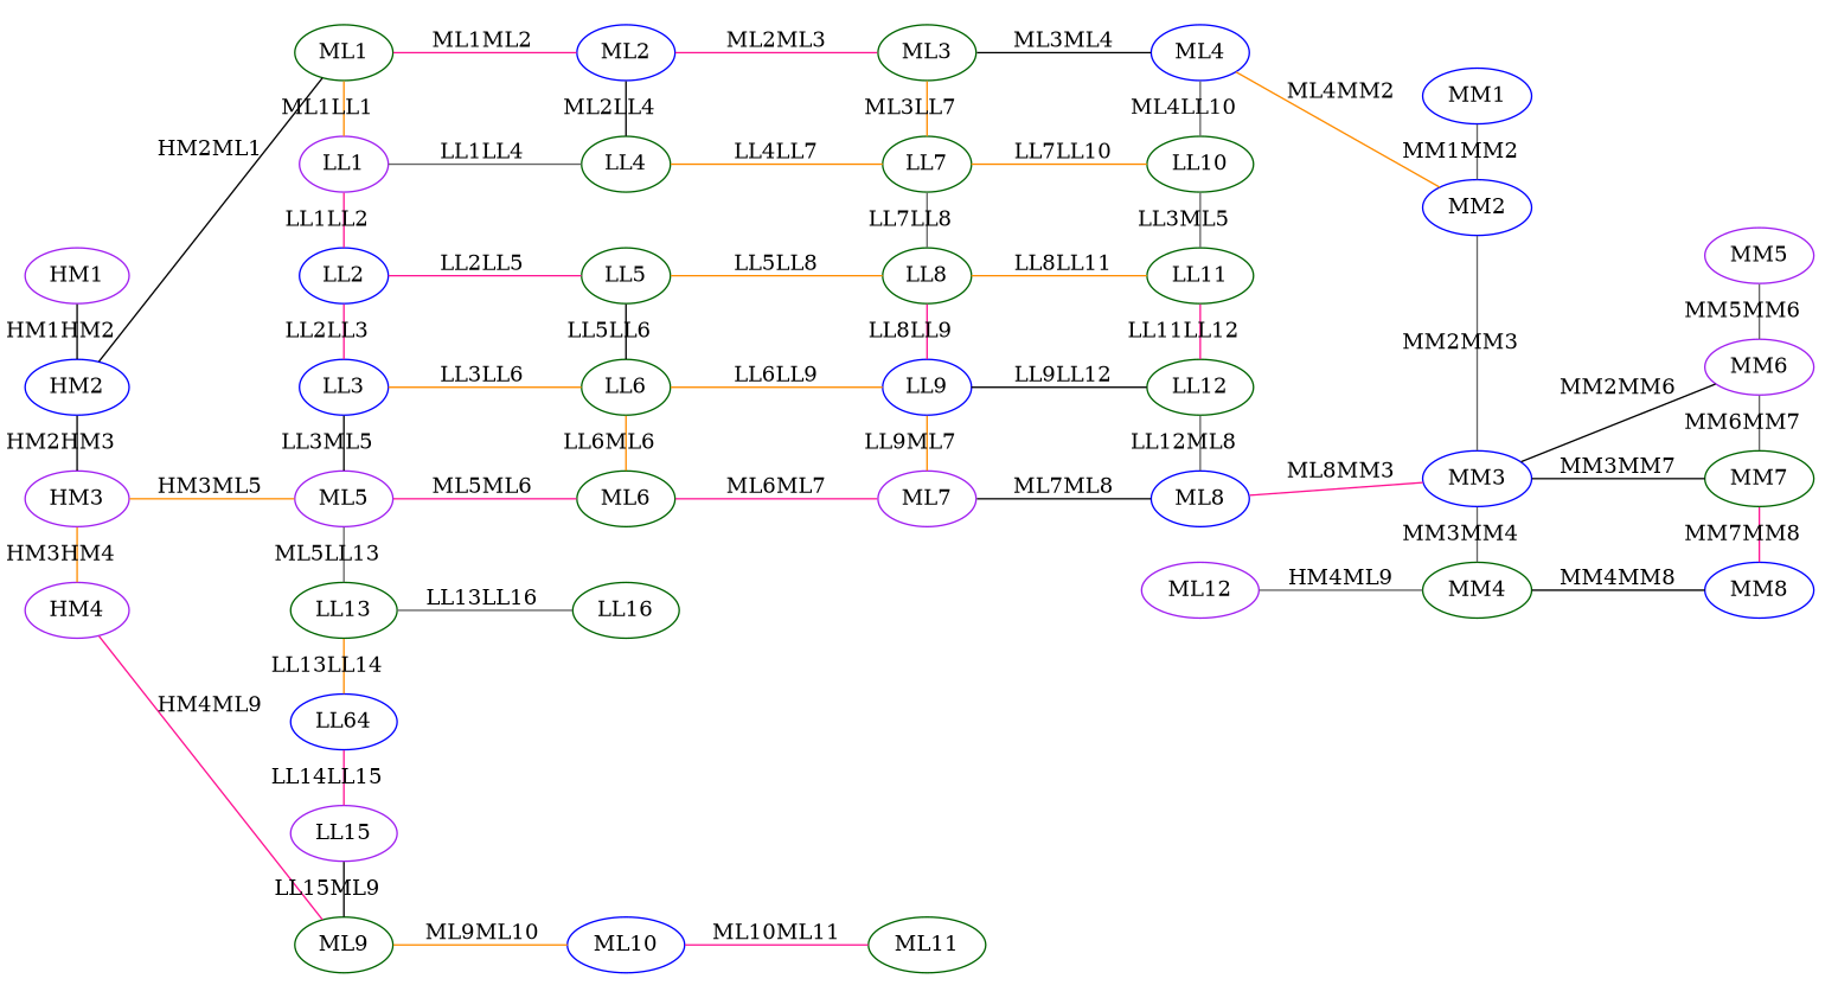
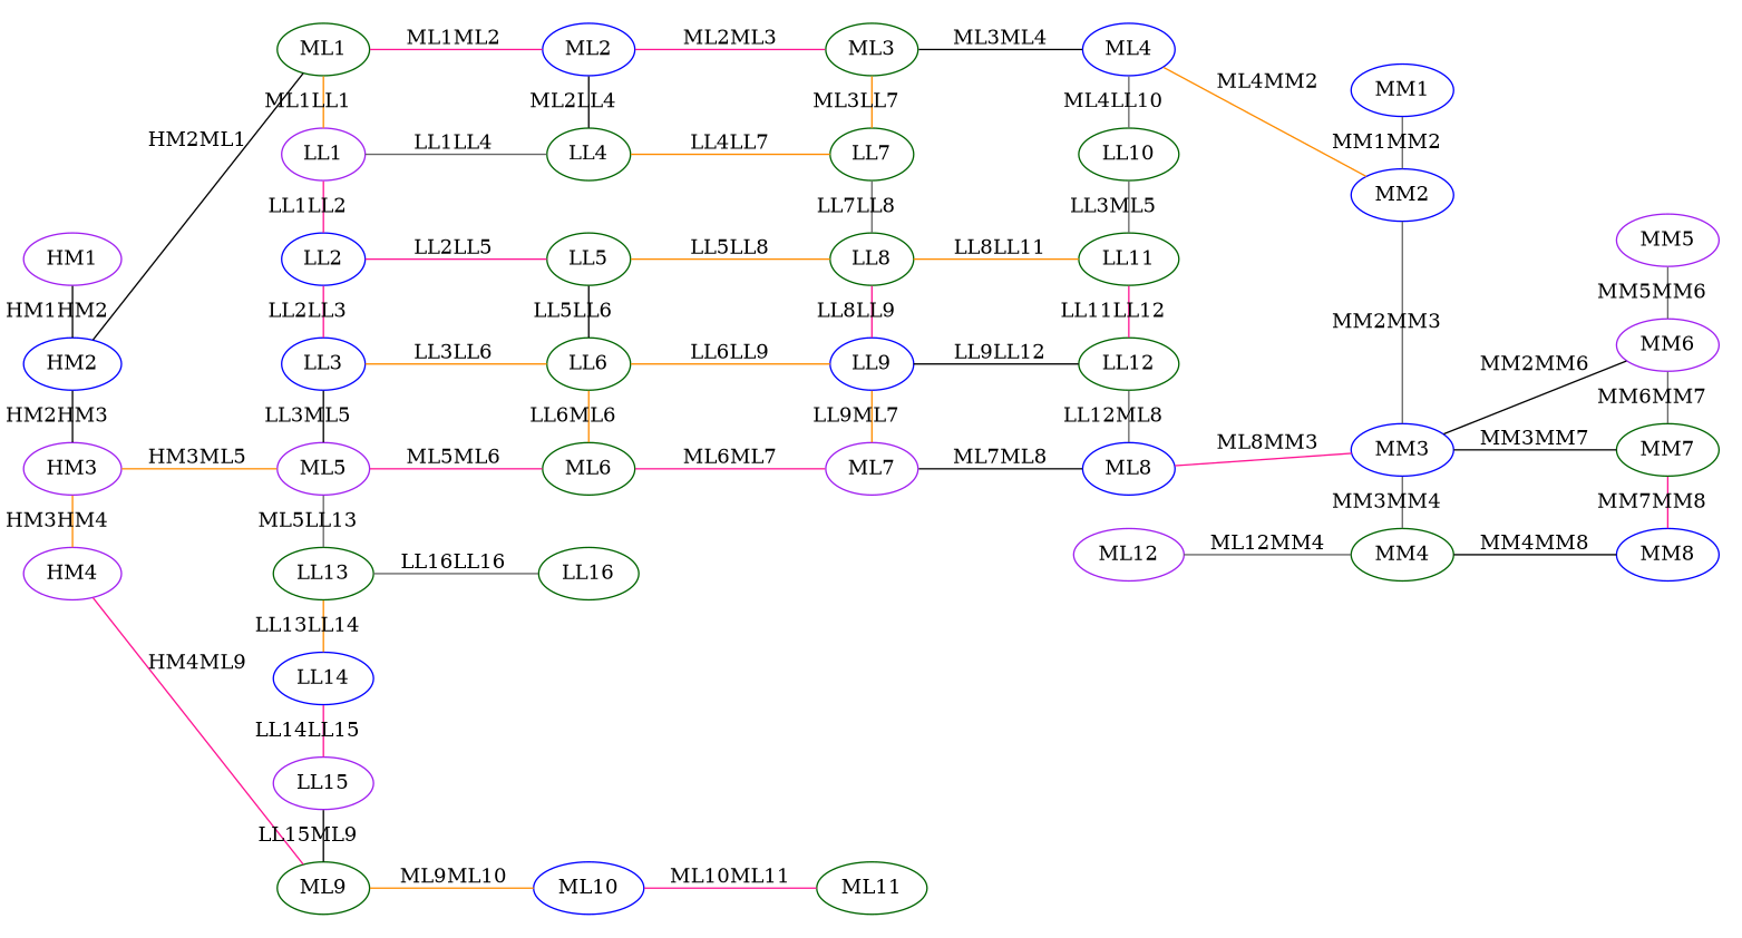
  graph {
    rankdir=LR
    node [color=darkgreen]
    edge [color=darkorange weight=30]
    HM1 [color=purple]
    HM2 [color=blue]
    HM3 [color=purple]
    HM4 [color=purple]
    MM1 [color=blue]
    MM2 [color=blue]
    MM3 [color=blue]
    MM4
    LL12
    ML8 [color=blue]
    MM5 [color=purple]
    MM6 [color=purple]
    MM7
    MM8 [color=blue]
    ML1
    LL1 [color=purple]
    LL2 [color=blue]
    LL3 [color=blue]
    ML5 [color=purple]
    ML2 [color=blue]
    LL4
    LL5
    LL6
    ML6
    ML3
    LL7
    LL8
    LL9 [color=blue]
    ML7 [color=purple]
    ML4 [color=blue]
    LL10
    LL11
    LL13
-   LL14 [color=blue label=LL64]
+   LL14 [color=blue]
    LL15 [color=purple]
    ML9
    LL16
    ML10 [color=blue]
    ML11
    ML12 [color=purple]
    subgraph sub_1 {
      rank=same
      HM1
      HM2
    }
    subgraph sub_2 {
      rank=same
      HM2
      HM3
    }
    subgraph sub_3 {
      rank=same
      HM3
      HM4
    }
    subgraph sub_4 {
      rank=same
      MM1
      MM2
    }
    subgraph sub_5 {
      rank=same
      MM2
      MM3
    }
    subgraph sub_6 {
      rank=same
      MM3
      MM4
    }
    subgraph sub_7 {
      rank=same
      LL12
      ML8
    }
    subgraph sub_8 {
      rank=same
      MM5
      MM6
    }
    subgraph sub_9 {
      rank=same
      MM6
      MM7
    }
    subgraph sub_10 {
      rank=same
      MM7
      MM8
    }
    subgraph sub_11 {
      rank=same
      ML1
      LL1
    }
    subgraph sub_12 {
      rank=same
      LL1
      LL2
    }
    subgraph sub_13 {
      rank=same
      LL2
      LL3
    }
    subgraph sub_14 {
      rank=same
      LL3
      ML5
    }
    subgraph sub_15 {
      rank=same
      ML2
      LL4
    }
    subgraph sub_16 {
      rank=same
      LL4
      LL5
    }
    subgraph sub_17 {
      rank=same
      LL5
      LL6
    }
    subgraph sub_18 {
      rank=same
      LL6
      ML6
    }
    subgraph sub_19 {
      rank=same
      ML3
      LL7
    }
    subgraph sub_20 {
      rank=same
      LL7
      LL8
    }
    subgraph sub_21 {
      rank=same
      LL8
      LL9
    }
    subgraph sub_22 {
      rank=same
      LL9
      ML7
    }
    subgraph sub_23 {
      rank=same
      ML4
      LL10
    }
    subgraph sub_24 {
      rank=same
      LL10
      LL11
    }
    subgraph sub_25 {
      rank=same
      LL12
      LL11
    }
    subgraph sub_26 {
      rank=same
      ML5
      LL13
    }
    subgraph sub_27 {
      rank=same
      LL13
      LL14
    }
    subgraph sub_28 {
      rank=same
      LL14
      LL15
    }
    subgraph sub_29 {
      rank=same
      LL15
      ML9
    }
    HM1 -- HM2 [color=black label=HM1HM2 weight=70]
    HM2 -- HM3 [color=black label=HM2HM3 weight=70]
    HM2 -- ML1 [color=black label=HM2ML1 weight=50]
    HM3 -- HM4 [label=HM3HM4 weight=70]
    HM3 -- ML5 [label=HM3ML5 weight=50]
    HM4 -- ML9 [color=deeppink label=HM4ML9 weight=50]
    MM1 -- MM2 [color=gray40 label=MM1MM2 weight=50]
    MM2 -- MM3 [color=gray40 label=MM2MM3 weight=50]
    MM3 -- MM4 [color=gray40 label=MM3MM4 weight=50]
    MM3 -- MM6 [color=black label=MM2MM6 weight=50]
    MM3 -- MM7 [color=black label=MM3MM7 weight=50]
    MM4 -- MM8 [color=black label=MM4MM8 weight=50]
    LL12 -- ML8 [color=gray40 label=LL12ML8]
    ML8 -- MM3 [color=deeppink label=ML8MM3 weight=50]
    MM5 -- MM6 [color=gray40 label=MM5MM6 weight=50]
    MM6 -- MM7 [color=gray40 label=MM6MM7 weight=50]
    MM7 -- MM8 [color=deeppink label=MM7MM8 weight=50]
    ML1 -- LL1 [label=ML1LL1]
    ML1 -- ML2 [color=deeppink label=ML1ML2 weight=50]
    LL1 -- LL2 [color=deeppink label=LL1LL2]
    LL1 -- LL4 [color=gray40 label=LL1LL4]
    LL2 -- LL3 [color=deeppink label=LL2LL3]
    LL2 -- LL5 [color=deeppink label=LL2LL5]
    LL3 -- ML5 [color=black label=LL3ML5]
    LL3 -- LL6 [label=LL3LL6]
    ML5 -- ML6 [color=deeppink label=ML5ML6 weight=50]
    ML5 -- LL13 [color=gray40 label=ML5LL13]
    ML2 -- LL4 [color=black label=ML2LL4]
    ML2 -- ML3 [color=deeppink label=ML2ML3 weight=50]
    LL4 -- LL7 [label=LL4LL7]
    LL5 -- LL6 [color=black label=LL5LL6]
    LL5 -- LL8 [label=LL5LL8]
    LL6 -- ML6 [label=LL6ML6]
    LL6 -- LL9 [label=LL6LL9]
    ML6 -- ML7 [color=deeppink label=ML6ML7 weight=50]
    ML3 -- LL7 [label=ML3LL7]
    ML3 -- ML4 [color=black label=ML3ML4 weight=50]
    LL7 -- LL8 [color=gray40 label=LL7LL8]
-   LL7 -- LL10 [label=LL7LL10]
    LL8 -- LL9 [color=deeppink label=LL8LL9]
    LL8 -- LL11 [label=LL8LL11]
    LL9 -- LL12 [color=black label=LL9LL12]
    LL9 -- ML7 [label=LL9ML7]
    ML7 -- ML8 [color=black label=ML7ML8 weight=50]
    ML4 -- MM2 [label=ML4MM2 weight=50]
    ML4 -- LL10 [color=gray40 label=ML4LL10]
    LL10 -- LL11 [color=gray40 label=LL3ML5]
    LL11 -- LL12 [color=deeppink label=LL11LL12]
    LL13 -- LL14 [label=LL13LL14]
-   LL13 -- LL16 [color=gray40 label=LL13LL16]
+   LL13 -- LL16 [color=gray40 label=LL16LL16]
    LL14 -- LL15 [color=deeppink label=LL14LL15]
    LL15 -- ML9 [color=black label=LL15ML9]
    ML9 -- ML10 [label=ML9ML10 weight=50]
    ML10 -- ML11 [color=deeppink label=ML10ML11 weight=50]
-   ML12 -- MM4 [color=gray40 label=HM4ML9 weight=50]
+   ML12 -- MM4 [color=gray40 label=ML12MM4 weight=50]
  }
